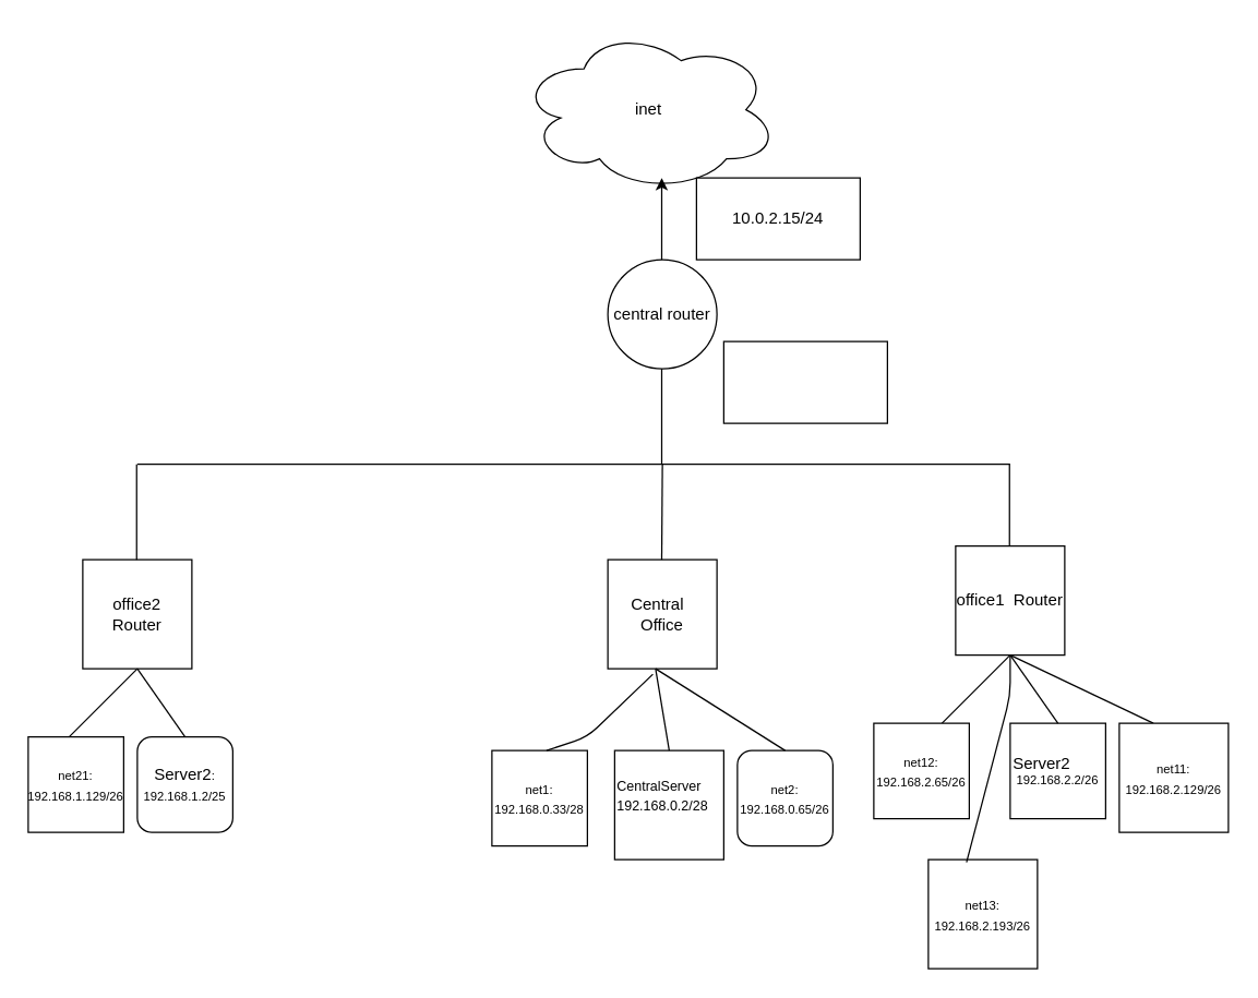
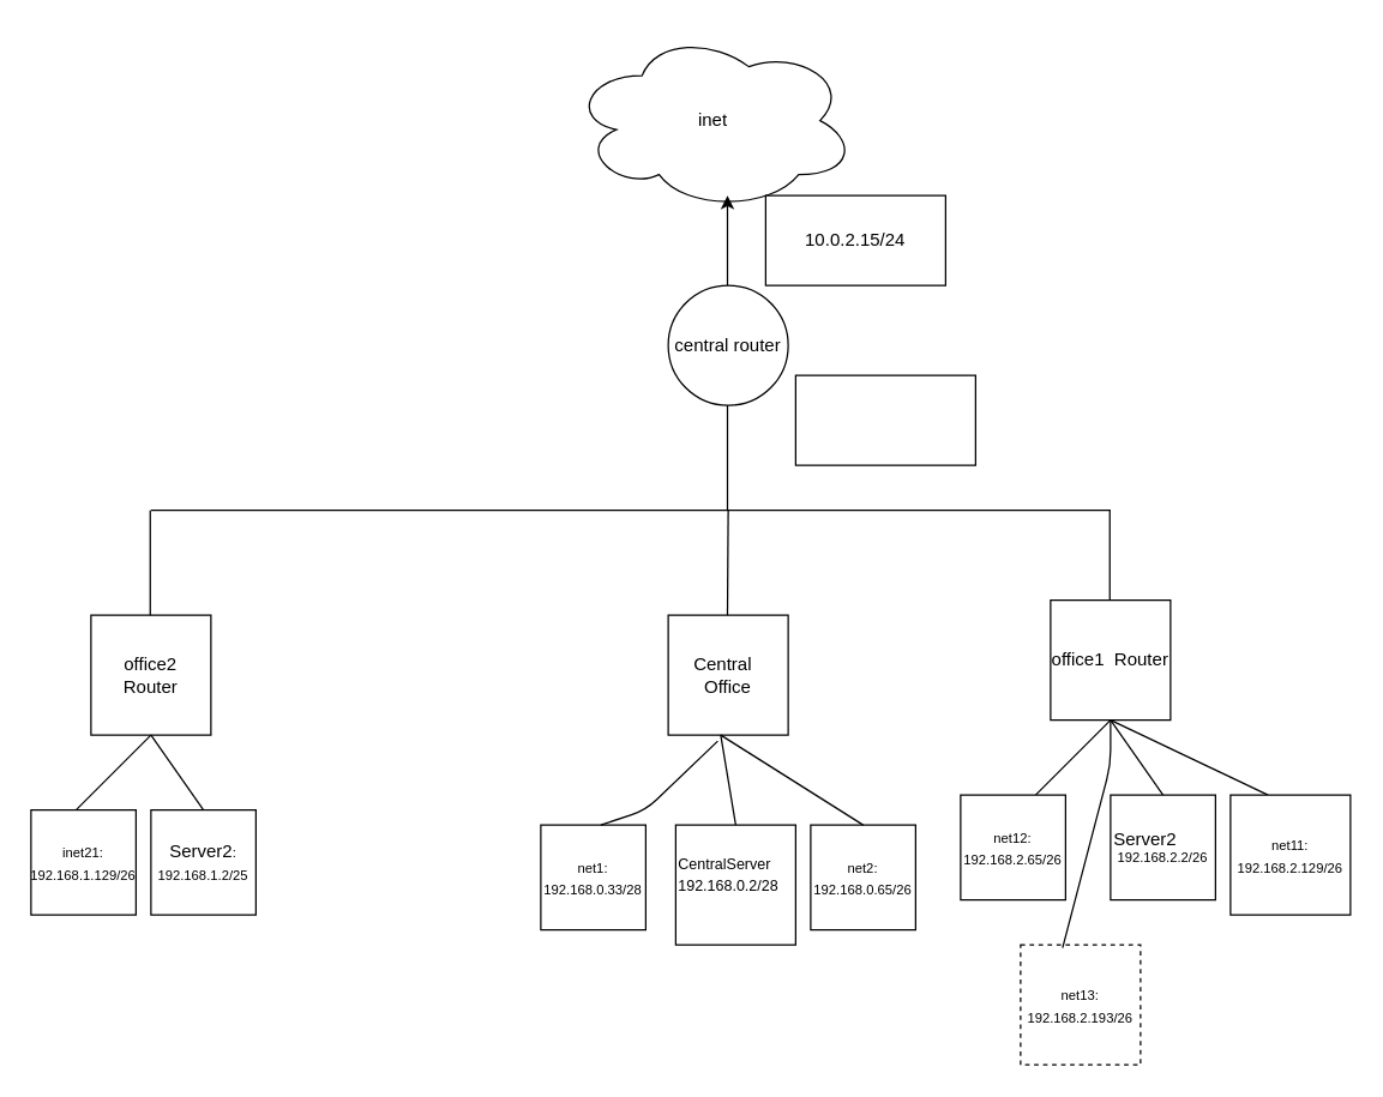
  <mxCell id="0" />
  <mxCell id="1" parent="0" />
  <mxCell id="2" value="inet" style="ellipse;shape=cloud;whiteSpace=wrap;html=1;" vertex="1" parent="1"><mxGeometry x="380" y="20" width="190" height="120" as="geometry" /></mxCell>
  <mxCell id="3" value="&amp;nbsp;&amp;nbsp; office2&amp;nbsp;&amp;nbsp;&amp;nbsp; Router" style="whiteSpace=wrap;html=1;aspect=fixed;" vertex="1" parent="1"><mxGeometry x="60" y="410" width="80" height="80" as="geometry" /></mxCell>
  <mxCell id="4" value="central router" style="ellipse;whiteSpace=wrap;html=1;aspect=fixed;" vertex="1" parent="1"><mxGeometry x="445" y="190" width="80" height="80" as="geometry" /></mxCell>
  <mxCell id="5" value="" style="endArrow=classic;html=1;" edge="1" parent="1"><mxGeometry width="50" height="50" relative="1" as="geometry"><mxPoint x="484.5" y="190" as="sourcePoint" /><mxPoint x="484.5" y="130" as="targetPoint" /><Array as="points"><mxPoint x="484.5" y="160" /></Array></mxGeometry></mxCell>
  <mxCell id="6" value="" style="endArrow=none;html=1;" edge="1" parent="1"><mxGeometry width="50" height="50" relative="1" as="geometry"><mxPoint x="484.5" y="340" as="sourcePoint" /><mxPoint x="484.5" y="270" as="targetPoint" /></mxGeometry></mxCell>
  <mxCell id="7" value="" style="endArrow=none;html=1;" edge="1" parent="1"><mxGeometry width="50" height="50" relative="1" as="geometry"><mxPoint x="100" y="340" as="sourcePoint" /><mxPoint x="740" y="340" as="targetPoint" /></mxGeometry></mxCell>
  <mxCell id="8" value="" style="endArrow=none;html=1;" edge="1" parent="1"><mxGeometry width="50" height="50" relative="1" as="geometry"><mxPoint x="99.5" y="410" as="sourcePoint" /><mxPoint x="99.5" y="340" as="targetPoint" /><Array as="points"><mxPoint x="99.5" y="390" /></Array></mxGeometry></mxCell>
  <mxCell id="9" value="office1&amp;nbsp; Router" style="whiteSpace=wrap;html=1;aspect=fixed;" vertex="1" parent="1"><mxGeometry x="700" y="400" width="80" height="80" as="geometry" /></mxCell>
  <mxCell id="10" value="" style="endArrow=none;html=1;" edge="1" parent="1"><mxGeometry width="50" height="50" relative="1" as="geometry"><mxPoint x="739.5" y="400" as="sourcePoint" /><mxPoint x="739.5" y="340" as="targetPoint" /></mxGeometry></mxCell>
  <mxCell id="11" value="Central&amp;nbsp;&amp;nbsp; Office" style="whiteSpace=wrap;html=1;aspect=fixed;" vertex="1" parent="1"><mxGeometry x="445" y="410" width="80" height="80" as="geometry" /></mxCell>
  <mxCell id="12" value="" style="endArrow=none;html=1;" edge="1" parent="1"><mxGeometry width="50" height="50" relative="1" as="geometry"><mxPoint x="484.5" y="410" as="sourcePoint" /><mxPoint x="485" y="340" as="targetPoint" /></mxGeometry></mxCell>
  <mxCell id="13" value="" style="endArrow=none;html=1;" edge="1" parent="1"><mxGeometry width="50" height="50" relative="1" as="geometry"><mxPoint x="50" y="540" as="sourcePoint" /><mxPoint x="100" y="490" as="targetPoint" /><Array as="points"><mxPoint x="50" y="540" /></Array></mxGeometry></mxCell>
- <mxCell id="14" value="Server2&lt;font style=&quot;font-size: 9px&quot;&gt;: 192.168.1.2/25&lt;/font&gt;" style="whiteSpace=wrap;html=1;aspect=fixed;rounded=1;" vertex="1" parent="1"><mxGeometry x="100" y="540" width="70" height="70" as="geometry" /></mxCell>
- <mxCell id="15" value="&lt;font style=&quot;font-size: 9px&quot;&gt;net21: 192.168.1.129/26&lt;/font&gt;" style="whiteSpace=wrap;html=1;aspect=fixed;" vertex="1" parent="1"><mxGeometry y="540" width="70" height="70" as="geometry" x="20" /></mxCell>
+ <mxCell id="14" value="Server2&lt;font style=&quot;font-size: 9px&quot;&gt;: 192.168.1.2/25&lt;/font&gt;" style="whiteSpace=wrap;html=1;aspect=fixed;" vertex="1" parent="1"><mxGeometry x="100" y="540" width="70" height="70" as="geometry" /></mxCell>
+ <mxCell id="15" value="&lt;font style=&quot;font-size: 9px&quot;&gt;inet21: 192.168.1.129/26&lt;/font&gt;" style="whiteSpace=wrap;html=1;aspect=fixed;" vertex="1" parent="1"><mxGeometry y="540" width="70" height="70" as="geometry" x="20" /></mxCell>
  <mxCell id="16" value="" style="endArrow=none;html=1;exitX=0.5;exitY=0;exitDx=0;exitDy=0;" edge="1" parent="1" source="14"><mxGeometry width="50" height="50" relative="1" as="geometry"><mxPoint x="100" y="550" as="sourcePoint" /><mxPoint x="100" y="490" as="targetPoint" /><Array as="points" /></mxGeometry></mxCell>
  <mxCell id="17" value="" style="endArrow=none;html=1;" edge="1" parent="1"><mxGeometry width="50" height="50" relative="1" as="geometry"><mxPoint x="690" y="530" as="sourcePoint" /><mxPoint x="740" y="480" as="targetPoint" /><Array as="points"><mxPoint x="690" y="530" /></Array></mxGeometry></mxCell>
  <mxCell id="18" value="&lt;div&gt;Server2&amp;nbsp;&amp;nbsp;&amp;nbsp;&amp;nbsp;&amp;nbsp;&amp;nbsp;&amp;nbsp; &lt;br&gt;&lt;/div&gt;&lt;div style=&quot;font-size: 9px&quot;&gt;192.168.2.2/26&lt;br&gt;&lt;/div&gt;" style="whiteSpace=wrap;html=1;aspect=fixed;" vertex="1" parent="1"><mxGeometry x="740" y="530" width="70" height="70" as="geometry" /></mxCell>
  <mxCell id="19" value="" style="endArrow=none;html=1;exitX=0.5;exitY=0;exitDx=0;exitDy=0;entryX=0.5;entryY=1;entryDx=0;entryDy=0;" edge="1" parent="1"><mxGeometry width="50" height="50" relative="1" as="geometry"><mxPoint x="845" y="530" as="sourcePoint" /><mxPoint x="740" y="480" as="targetPoint" /></mxGeometry></mxCell>
  <mxCell id="20" value="" style="endArrow=none;html=1;exitX=0.5;exitY=0;exitDx=0;exitDy=0;" edge="1" parent="1" source="18"><mxGeometry width="50" height="50" relative="1" as="geometry"><mxPoint x="740" y="540" as="sourcePoint" /><mxPoint x="740" y="480" as="targetPoint" /><Array as="points" /></mxGeometry></mxCell>
  <mxCell id="21" value="&lt;font style=&quot;font-size: 9px&quot;&gt;net12: 192.168.2.65/26&lt;/font&gt;" style="whiteSpace=wrap;html=1;aspect=fixed;" vertex="1" parent="1"><mxGeometry x="640" y="530" width="70" height="70" as="geometry" /></mxCell>
  <mxCell id="22" value="&lt;font style=&quot;font-size: 9px&quot;&gt;net11: 192.168.2.129/26&lt;/font&gt;" style="whiteSpace=wrap;html=1;aspect=fixed;" vertex="1" parent="1"><mxGeometry x="820" y="530" width="80" height="80" as="geometry" /></mxCell>
- <mxCell id="23" value="&lt;font style=&quot;font-size: 9px&quot;&gt;net13: 192.168.2.193/26&lt;/font&gt;" style="whiteSpace=wrap;html=1;aspect=fixed;" vertex="1" parent="1"><mxGeometry x="680" y="630" width="80" height="80" as="geometry" /></mxCell>
+ <mxCell id="23" value="&lt;font style=&quot;font-size: 9px&quot;&gt;net13: 192.168.2.193/26&lt;/font&gt;" style="whiteSpace=wrap;html=1;aspect=fixed;dashed=1;" vertex="1" parent="1"><mxGeometry x="680" y="630" width="80" height="80" as="geometry" /></mxCell>
  <mxCell id="24" value="" style="endArrow=none;html=1;exitX=0.35;exitY=0.025;exitDx=0;exitDy=0;exitPerimeter=0;" edge="1" parent="1" source="23"><mxGeometry width="50" height="50" relative="1" as="geometry"><mxPoint x="740" y="550" as="sourcePoint" /><mxPoint x="740" y="480" as="targetPoint" /><Array as="points"><mxPoint x="740" y="510" /></Array></mxGeometry></mxCell>
  <mxCell id="25" value="&lt;div align=&quot;left&quot;&gt;&lt;font style=&quot;font-size: 10px&quot;&gt;CentralServer 192.168.0.2/28 &amp;nbsp;&amp;nbsp;&lt;/font&gt;&amp;nbsp;&amp;nbsp;&amp;nbsp;&amp;nbsp;&amp;nbsp; &lt;/div&gt;" style="whiteSpace=wrap;html=1;aspect=fixed;align=left;" vertex="1" parent="1"><mxGeometry x="450" y="550" width="80" height="80" as="geometry" /></mxCell>
  <mxCell id="26" value="&lt;font style=&quot;font-size: 9px&quot;&gt;net1: 192.168.0.33/28&lt;/font&gt;" style="whiteSpace=wrap;html=1;aspect=fixed;" vertex="1" parent="1"><mxGeometry x="360" y="550" width="70" height="70" as="geometry" /></mxCell>
- <mxCell id="27" value="&lt;font style=&quot;font-size: 9px&quot;&gt;net2: 192.168.0.65/26&lt;/font&gt;" style="whiteSpace=wrap;html=1;aspect=fixed;rounded=1;" vertex="1" parent="1"><mxGeometry x="540" y="550" width="70" height="70" as="geometry" /></mxCell>
+ <mxCell id="27" value="&lt;font style=&quot;font-size: 9px&quot;&gt;net2: 192.168.0.65/26&lt;/font&gt;" style="whiteSpace=wrap;html=1;aspect=fixed;" vertex="1" parent="1"><mxGeometry x="540" y="550" width="70" height="70" as="geometry" /></mxCell>
  <mxCell id="28" value="" style="endArrow=none;html=1;entryX=0.413;entryY=1.05;entryDx=0;entryDy=0;entryPerimeter=0;" edge="1" parent="1" target="11"><mxGeometry width="50" height="50" relative="1" as="geometry"><mxPoint x="400" y="550" as="sourcePoint" /><mxPoint x="450" y="500" as="targetPoint" /><Array as="points"><mxPoint x="400" y="550" /><mxPoint x="430" y="540" /></Array></mxGeometry></mxCell>
  <mxCell id="29" value="" style="endArrow=none;html=1;exitX=0.5;exitY=0;exitDx=0;exitDy=0;entryX=0.5;entryY=1;entryDx=0;entryDy=0;" edge="1" parent="1" source="27"><mxGeometry width="50" height="50" relative="1" as="geometry"><mxPoint x="585" y="540" as="sourcePoint" /><mxPoint x="480" y="490" as="targetPoint" /></mxGeometry></mxCell>
  <mxCell id="30" value="" style="endArrow=none;html=1;exitX=0.5;exitY=0;exitDx=0;exitDy=0;" edge="1" parent="1" source="25"><mxGeometry width="50" height="50" relative="1" as="geometry"><mxPoint x="505" y="540" as="sourcePoint" /><mxPoint x="480" y="490" as="targetPoint" /><Array as="points" /></mxGeometry></mxCell>
  <mxCell id="31" value="10.0.2.15/24" style="whiteSpace=wrap;html=1;" vertex="1" parent="1"><mxGeometry x="510" y="130" width="120" height="60" as="geometry" /></mxCell>
  <mxCell id="32" value="" style="whiteSpace=wrap;html=1;" vertex="1" parent="1"><mxGeometry x="530" y="250" width="120" height="60" as="geometry" /></mxCell>
